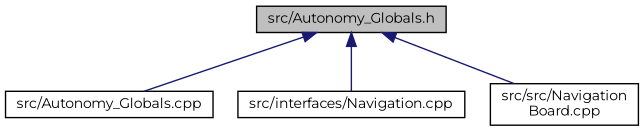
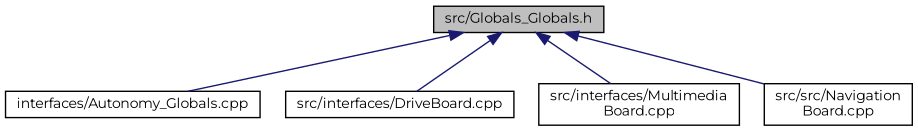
  digraph {
    fontname=Montserrat
    node [color=black fillcolor=white fontname=Montserrat fontsize=10 shape=record style=filled]
    edge [color=midnightblue dir=back fontname=Montserrat fontsize=10 labelfontname=Helvetica labelfontsize=10 style=solid]
-   n1 [fillcolor=grey75 fontcolor=black height=0.2 label="src/Autonomy_Globals.h" width=0.4]
-   n2 [height=0.2 label="src/Autonomy_Globals.cpp" width=0.4]
-   n3 [height=0.2 label="src/interfaces/Navigation.cpp" width=0.4]
+   n1 [fillcolor=grey75 fontcolor=black height=0.2 label="src/Globals_Globals.h" width=0.4]
+   n2 [height=0.2 label="interfaces/Autonomy_Globals.cpp" width=0.4]
+   n3 [height=0.2 label="src/interfaces/DriveBoard.cpp" width=0.4]
+   n4 [height=0.2 label="src/interfaces/Multimedia\lBoard.cpp" width=0.4]
    n5 [height=0.2 label="src/src/Navigation\lBoard.cpp" width=0.4]
    n1 -> n2
    n1 -> n3
+   n1 -> n4
    n1 -> n5
  }
